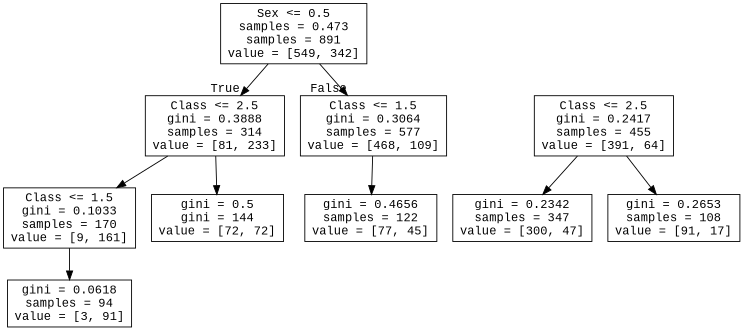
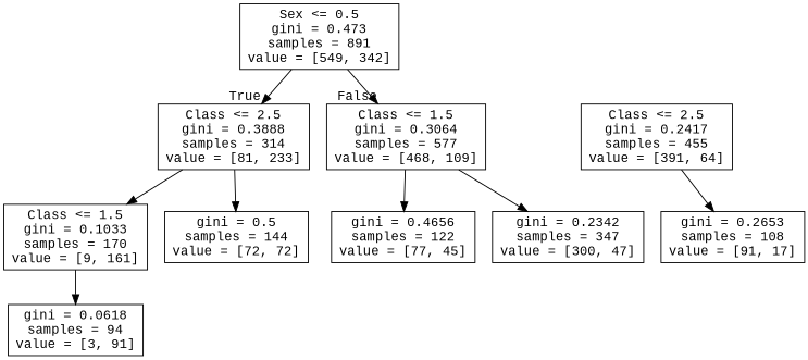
  digraph {
    fontname="Liberation Mono"
    node [fontname="Liberation Mono" shape=box]
    edge [fontname="Liberation Mono"]
-   n1 [label="Sex <= 0.5\nsamples = 0.473\nsamples = 891\nvalue = [549, 342]"]
+   n1 [label="Sex <= 0.5\ngini = 0.473\nsamples = 891\nvalue = [549, 342]"]
    n2 [label="Class <= 2.5\ngini = 0.3888\nsamples = 314\nvalue = [81, 233]"]
    n3 [label="Class <= 1.5\ngini = 0.3064\nsamples = 577\nvalue = [468, 109]"]
    n4 [label="Class <= 1.5\ngini = 0.1033\nsamples = 170\nvalue = [9, 161]"]
-   n5 [label="gini = 0.5\ngini = 144\nvalue = [72, 72]"]
+   n5 [label="gini = 0.5\nsamples = 144\nvalue = [72, 72]"]
    n6 [label="gini = 0.4656\nsamples = 122\nvalue = [77, 45]"]
    n7 [label="gini = 0.0618\nsamples = 94\nvalue = [3, 91]"]
    n8 [label="Class <= 2.5\ngini = 0.2417\nsamples = 455\nvalue = [391, 64]"]
    n9 [label="gini = 0.2653\nsamples = 108\nvalue = [91, 17]"]
    n10 [label="gini = 0.2342\nsamples = 347\nvalue = [300, 47]"]
    n1 -> n2 [headlabel=True labelangle=45 labeldistance=2.5]
    n1 -> n3 [headlabel=False labelangle=-45 labeldistance=2.5]
    n2 -> n4
    n2 -> n5
    n3 -> n6
    n4 -> n7
    n8 -> n9
-   n8 -> n10
+   n3 -> n10
  }
